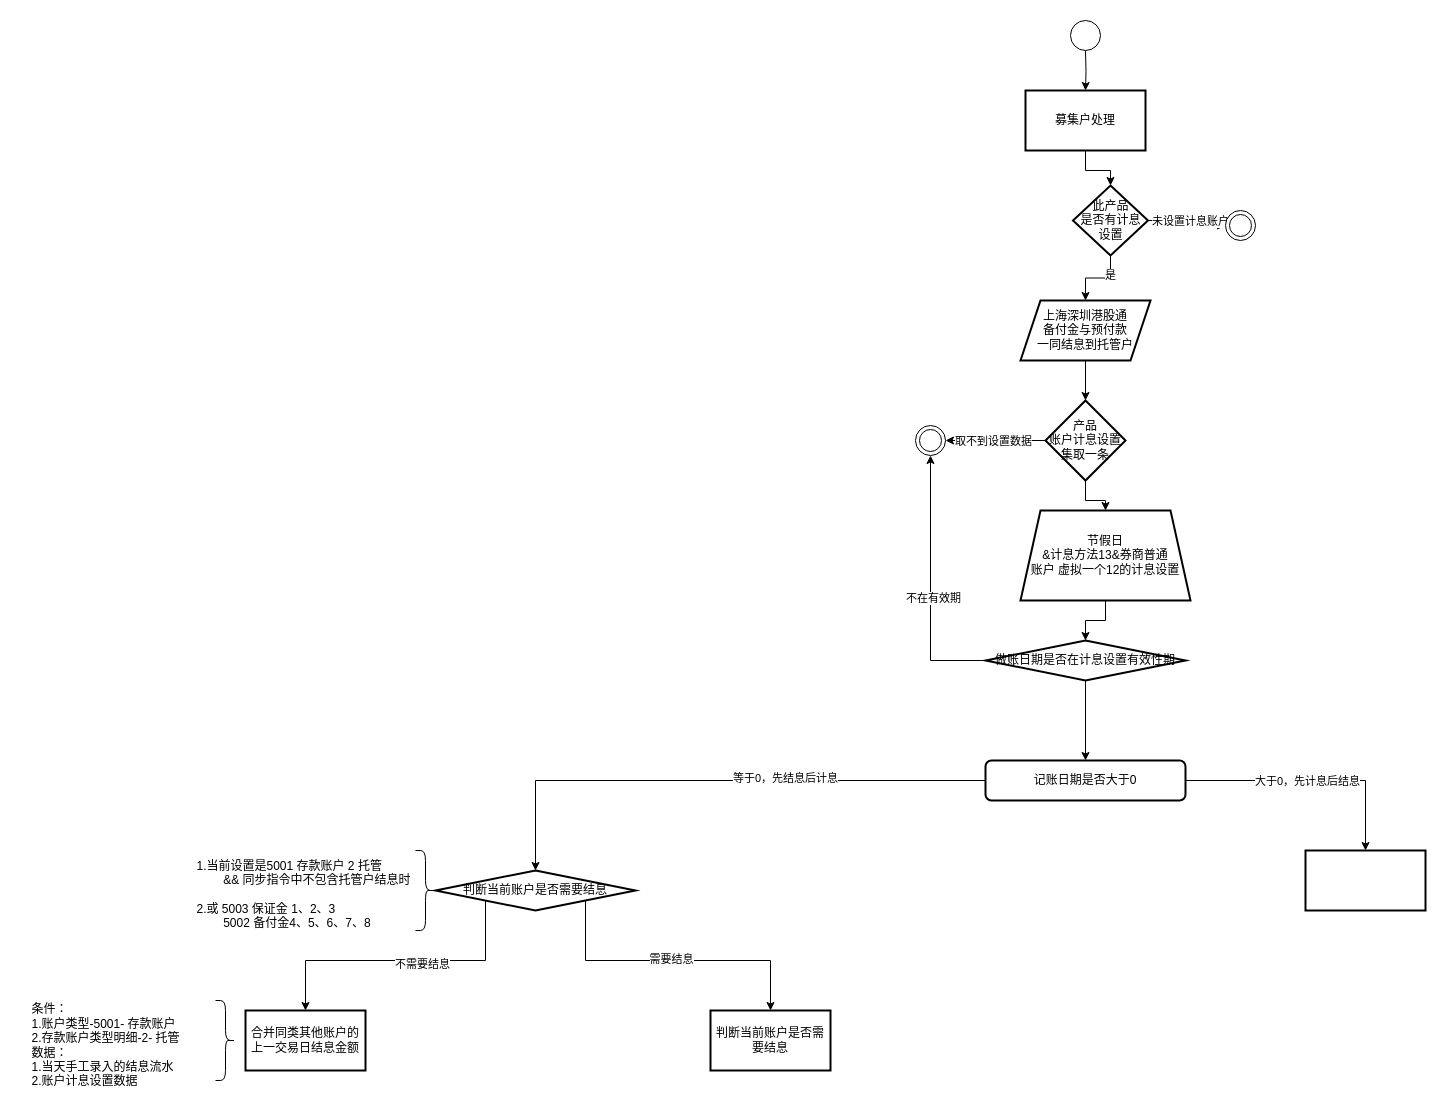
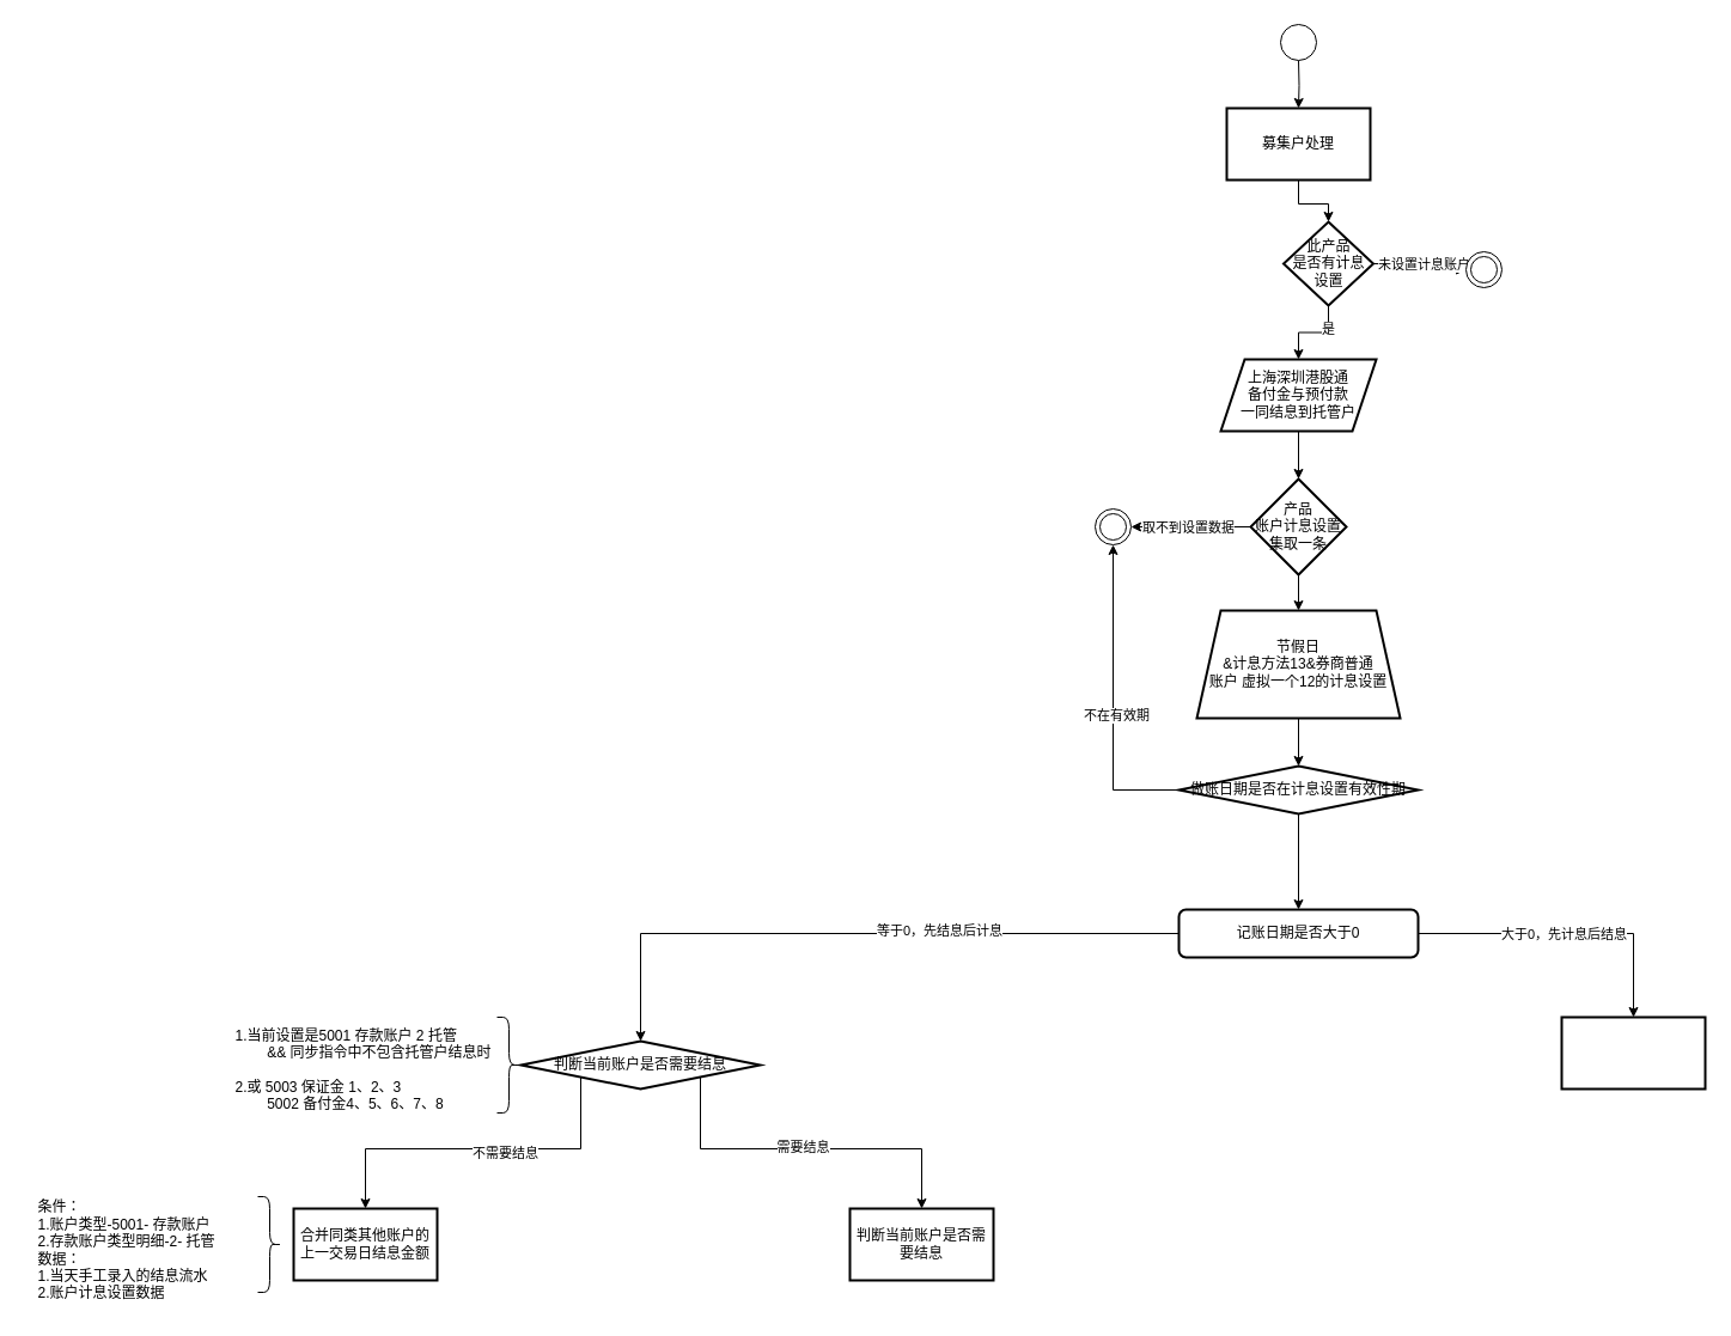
  <mxCell id="0" />
  <mxCell id="1" parent="0" />
  <mxCell id="2" value="" style="edgeStyle=orthogonalEdgeStyle;rounded=0;orthogonalLoop=1;jettySize=auto;html=1;" parent="1" target="3" edge="1"><mxGeometry relative="1" as="geometry"><mxPoint x="1085" y="50" as="sourcePoint" /></mxGeometry></mxCell>
  <mxCell id="3" value="募集户处理" style="whiteSpace=wrap;html=1;strokeWidth=2;" parent="1" vertex="1"><mxGeometry x="1025" y="90" width="120" height="60" as="geometry" /></mxCell>
  <mxCell id="4" value="" style="edgeStyle=orthogonalEdgeStyle;rounded=0;orthogonalLoop=1;jettySize=auto;html=1;" parent="1" source="5" target="15" edge="1"><mxGeometry relative="1" as="geometry" /></mxCell>
  <mxCell id="5" value="上海深圳港股通&lt;div&gt;备付金与预付款&lt;div&gt;一同结息到托管户&lt;/div&gt;&lt;/div&gt;" style="shape=parallelogram;perimeter=parallelogramPerimeter;whiteSpace=wrap;html=1;fixedSize=1;strokeWidth=2;" parent="1" vertex="1"><mxGeometry x="1020" y="300" width="130" height="60" as="geometry" /></mxCell>
  <mxCell id="6" style="edgeStyle=orthogonalEdgeStyle;rounded=0;orthogonalLoop=1;jettySize=auto;html=1;exitX=0.5;exitY=1;exitDx=0;exitDy=0;exitPerimeter=0;entryX=0.5;entryY=0;entryDx=0;entryDy=0;" parent="1" source="10" target="5" edge="1"><mxGeometry relative="1" as="geometry" /></mxCell>
  <mxCell id="7" value="是" style="edgeLabel;html=1;align=center;verticalAlign=middle;resizable=0;points=[];" parent="6" vertex="1" connectable="0"><mxGeometry x="-0.45" y="-1" relative="1" as="geometry"><mxPoint as="offset" /></mxGeometry></mxCell>
  <mxCell id="8" value="" style="edgeStyle=orthogonalEdgeStyle;rounded=0;orthogonalLoop=1;jettySize=auto;html=1;entryX=0;entryY=0.5;entryDx=0;entryDy=0;" parent="1" source="10" target="17" edge="1"><mxGeometry relative="1" as="geometry"><mxPoint x="1240" y="225" as="targetPoint" /></mxGeometry></mxCell>
  <mxCell id="9" value="未设置计息账户" style="edgeLabel;html=1;align=center;verticalAlign=middle;resizable=0;points=[];" parent="8" vertex="1" connectable="0"><mxGeometry x="-0.054" y="2" relative="1" as="geometry"><mxPoint x="1" as="offset" /></mxGeometry></mxCell>
  <mxCell id="10" value="此产品&lt;div&gt;是否有计息&lt;div&gt;设置&lt;/div&gt;&lt;/div&gt;" style="strokeWidth=2;html=1;shape=mxgraph.flowchart.decision;whiteSpace=wrap;" parent="1" vertex="1"><mxGeometry x="1072.5" y="185" width="75" height="70" as="geometry" /></mxCell>
  <mxCell id="11" style="edgeStyle=orthogonalEdgeStyle;rounded=0;orthogonalLoop=1;jettySize=auto;html=1;exitX=0.5;exitY=1;exitDx=0;exitDy=0;entryX=0.5;entryY=0;entryDx=0;entryDy=0;entryPerimeter=0;" parent="1" source="3" target="10" edge="1"><mxGeometry relative="1" as="geometry" /></mxCell>
  <mxCell id="12" value="" style="edgeStyle=orthogonalEdgeStyle;rounded=0;orthogonalLoop=1;jettySize=auto;html=1;entryX=1;entryY=0.5;entryDx=0;entryDy=0;" parent="1" source="15" target="18" edge="1"><mxGeometry relative="1" as="geometry"><mxPoint x="925" y="440" as="targetPoint" /></mxGeometry></mxCell>
  <mxCell id="13" value="取不到设置数据" style="edgeLabel;html=1;align=center;verticalAlign=middle;resizable=0;points=[];" parent="12" vertex="1" connectable="0"><mxGeometry x="0.05" relative="1" as="geometry"><mxPoint as="offset" /></mxGeometry></mxCell>
  <mxCell id="14" value="" style="edgeStyle=orthogonalEdgeStyle;rounded=0;orthogonalLoop=1;jettySize=auto;html=1;" parent="1" source="15" target="20" edge="1"><mxGeometry relative="1" as="geometry" /></mxCell>
  <mxCell id="15" value="&lt;div&gt;产品&lt;/div&gt;账户计息设置集取一条" style="rhombus;whiteSpace=wrap;html=1;strokeWidth=2;" parent="1" vertex="1"><mxGeometry x="1045" y="400" width="80" height="80" as="geometry" /></mxCell>
  <mxCell id="16" value="" style="ellipse;whiteSpace=wrap;html=1;aspect=fixed;" parent="1" vertex="1"><mxGeometry x="1070" y="20" width="30" height="30" as="geometry" /></mxCell>
  <mxCell id="17" value="" style="ellipse;shape=doubleEllipse;whiteSpace=wrap;html=1;aspect=fixed;" parent="1" vertex="1"><mxGeometry x="1225" y="210" width="30" height="30" as="geometry" /></mxCell>
  <mxCell id="18" value="" style="ellipse;shape=doubleEllipse;whiteSpace=wrap;html=1;aspect=fixed;" parent="1" vertex="1"><mxGeometry x="915" y="425" width="30" height="30" as="geometry" /></mxCell>
  <mxCell id="19" value="" style="edgeStyle=orthogonalEdgeStyle;rounded=0;orthogonalLoop=1;jettySize=auto;html=1;" parent="1" source="20" target="24" edge="1"><mxGeometry relative="1" as="geometry" /></mxCell>
- <mxCell id="20" value="节假日&lt;div&gt;&amp;amp;计息方法13&amp;amp;券商普通&lt;div&gt;账户 虚拟一个12的计息设置&lt;/div&gt;&lt;/div&gt;" style="shape=trapezoid;perimeter=trapezoidPerimeter;whiteSpace=wrap;html=1;fixedSize=1;strokeWidth=2;" parent="1" vertex="1"><mxGeometry x="1020" y="510" width="170" height="90" as="geometry" /></mxCell>
+ <mxCell id="20" value="节假日&lt;div&gt;&amp;amp;计息方法13&amp;amp;券商普通&lt;div&gt;账户 虚拟一个12的计息设置&lt;/div&gt;&lt;/div&gt;" style="shape=trapezoid;perimeter=trapezoidPerimeter;whiteSpace=wrap;html=1;fixedSize=1;strokeWidth=2;" parent="1" vertex="1"><mxGeometry x="1000" y="510" width="170" height="90" as="geometry" /></mxCell>
  <mxCell id="21" style="edgeStyle=orthogonalEdgeStyle;rounded=0;orthogonalLoop=1;jettySize=auto;html=1;exitX=0;exitY=0.5;exitDx=0;exitDy=0;entryX=0.5;entryY=1;entryDx=0;entryDy=0;" parent="1" source="24" target="18" edge="1"><mxGeometry relative="1" as="geometry" /></mxCell>
  <mxCell id="22" value="不在有效期" style="edgeLabel;html=1;align=center;verticalAlign=middle;resizable=0;points=[];" parent="21" vertex="1" connectable="0"><mxGeometry x="-0.092" y="-2" relative="1" as="geometry"><mxPoint as="offset" /></mxGeometry></mxCell>
  <mxCell id="23" value="" style="edgeStyle=orthogonalEdgeStyle;rounded=0;orthogonalLoop=1;jettySize=auto;html=1;" parent="1" source="24" target="29" edge="1"><mxGeometry relative="1" as="geometry" /></mxCell>
  <mxCell id="24" value="做账日期是否在计息设置有效性期" style="rhombus;whiteSpace=wrap;html=1;strokeWidth=2;" parent="1" vertex="1"><mxGeometry x="985" y="640" width="200" height="40" as="geometry" /></mxCell>
  <mxCell id="25" value="" style="edgeStyle=orthogonalEdgeStyle;rounded=0;orthogonalLoop=1;jettySize=auto;html=1;entryX=0.5;entryY=0;entryDx=0;entryDy=0;" parent="1" source="29" target="36" edge="1"><mxGeometry relative="1" as="geometry"><mxPoint x="805" y="810" as="targetPoint" /></mxGeometry></mxCell>
  <mxCell id="26" value="等于0，先结息后计息" style="edgeLabel;html=1;align=center;verticalAlign=middle;resizable=0;points=[];" parent="25" vertex="1" connectable="0"><mxGeometry x="-0.257" y="-3" relative="1" as="geometry"><mxPoint as="offset" /></mxGeometry></mxCell>
  <mxCell id="27" value="" style="edgeStyle=orthogonalEdgeStyle;rounded=0;orthogonalLoop=1;jettySize=auto;html=1;" parent="1" source="29" target="31" edge="1"><mxGeometry relative="1" as="geometry" /></mxCell>
  <mxCell id="28" value="大于0，先计息后结息" style="edgeLabel;html=1;align=center;verticalAlign=middle;resizable=0;points=[];" parent="27" vertex="1" connectable="0"><mxGeometry x="-0.033" relative="1" as="geometry"><mxPoint as="offset" /></mxGeometry></mxCell>
  <mxCell id="29" value="记账日期是否大于0" style="whiteSpace=wrap;html=1;strokeWidth=2;rounded=1;" parent="1" vertex="1"><mxGeometry x="985" y="760" width="200" height="40" as="geometry" /></mxCell>
  <mxCell id="30" value="合并同类其他账户的上一交易日结息金额" style="whiteSpace=wrap;html=1;strokeWidth=2;" parent="1" vertex="1"><mxGeometry x="245" y="1010" width="120" height="60" as="geometry" /></mxCell>
  <mxCell id="31" value="" style="rounded=1;whiteSpace=wrap;html=1;strokeWidth=2;arcSize=0;" parent="1" vertex="1"><mxGeometry x="1305" y="850" width="120" height="60" as="geometry" /></mxCell>
  <mxCell id="32" style="edgeStyle=orthogonalEdgeStyle;rounded=0;orthogonalLoop=1;jettySize=auto;html=1;exitX=0;exitY=1;exitDx=0;exitDy=0;entryX=0.5;entryY=0;entryDx=0;entryDy=0;" edge="1" parent="1" source="36" target="30"><mxGeometry relative="1" as="geometry"><mxPoint x="495" y="1040" as="targetPoint" /><Array as="points"><mxPoint x="485" y="960" /><mxPoint x="305" y="960" /></Array></mxGeometry></mxCell>
  <mxCell id="33" value="不需要结息" style="edgeLabel;html=1;align=center;verticalAlign=middle;resizable=0;points=[];" vertex="1" connectable="0" parent="32"><mxGeometry x="-0.145" y="3" relative="1" as="geometry"><mxPoint as="offset" /></mxGeometry></mxCell>
  <mxCell id="34" style="edgeStyle=orthogonalEdgeStyle;rounded=0;orthogonalLoop=1;jettySize=auto;html=1;exitX=1;exitY=1;exitDx=0;exitDy=0;entryX=0.5;entryY=0;entryDx=0;entryDy=0;" edge="1" parent="1" source="36" target="39"><mxGeometry relative="1" as="geometry"><mxPoint x="755" y="970" as="targetPoint" /><Array as="points"><mxPoint x="585" y="960" /><mxPoint x="770" y="960" /></Array></mxGeometry></mxCell>
  <mxCell id="35" value="需要结息" style="edgeLabel;html=1;align=center;verticalAlign=middle;resizable=0;points=[];" vertex="1" connectable="0" parent="34"><mxGeometry x="-0.017" y="2" relative="1" as="geometry"><mxPoint as="offset" /></mxGeometry></mxCell>
  <mxCell id="36" value="判断当前账户是否需要结息" style="rhombus;whiteSpace=wrap;html=1;strokeWidth=2;" vertex="1" parent="1"><mxGeometry x="435" y="870" width="200" height="40" as="geometry" /></mxCell>
  <mxCell id="37" value="" style="shape=curlyBracket;whiteSpace=wrap;html=1;rounded=1;flipH=1;labelPosition=right;verticalLabelPosition=middle;align=left;verticalAlign=middle;" vertex="1" parent="1"><mxGeometry x="415" y="850" width="20" height="80" as="geometry" /></mxCell>
  <mxCell id="38" value="&lt;div style=&quot;text-align: left;&quot;&gt;1.当前设置是5001 存款账户 2 托管&lt;/div&gt;&lt;div style=&quot;text-align: left;&quot;&gt;&amp;nbsp;&lt;span style=&quot;white-space: pre;&quot;&gt;&#09;&lt;/span&gt;&amp;amp;&amp;amp; 同步指令中不包含托管户结息时&lt;/div&gt;&lt;div style=&quot;text-align: left;&quot;&gt;&lt;br&gt;&lt;/div&gt;&lt;div style=&quot;text-align: left;&quot;&gt;2.或 5003 保证金 1、2、3&amp;nbsp;&amp;nbsp;&lt;/div&gt;&lt;div style=&quot;text-align: left;&quot;&gt;&lt;span style=&quot;white-space: pre;&quot;&gt;&#09;&lt;/span&gt;5002 备付金4、5、6、7、8&lt;/div&gt;" style="text;html=1;align=center;verticalAlign=middle;resizable=0;points=[];autosize=1;strokeColor=none;fillColor=none;" vertex="1" parent="1"><mxGeometry x="183" y="849" width="240" height="90" as="geometry" /></mxCell>
  <mxCell id="39" value="判断当前账户是否需要结息" style="whiteSpace=wrap;html=1;strokeWidth=2;" vertex="1" parent="1"><mxGeometry x="710" y="1010" width="120" height="60" as="geometry" /></mxCell>
  <mxCell id="40" value="&lt;div style=&quot;text-align: left;&quot;&gt;条件：&lt;br&gt;&lt;/div&gt;&lt;div style=&quot;text-align: left;&quot;&gt;1.账户类型-5001- 存款账户&lt;/div&gt;&lt;div style=&quot;text-align: left;&quot;&gt;2.&lt;span style=&quot;background-color: initial; text-align: center;&quot;&gt;存款账户类型明细-2- 托管&lt;/span&gt;&lt;br&gt;&lt;/div&gt;&lt;div style=&quot;text-align: left;&quot;&gt;&lt;span style=&quot;background-color: initial; text-align: center;&quot;&gt;数据：&lt;/span&gt;&lt;/div&gt;&lt;div style=&quot;text-align: left;&quot;&gt;&lt;span style=&quot;background-color: initial; text-align: center;&quot;&gt;1.当天手工录入的结息流水&lt;/span&gt;&lt;/div&gt;&lt;div style=&quot;text-align: left;&quot;&gt;&lt;span style=&quot;background-color: initial; text-align: center;&quot;&gt;2.账户计息设置数据&lt;/span&gt;&lt;/div&gt;" style="text;html=1;align=center;verticalAlign=middle;resizable=0;points=[];autosize=1;strokeColor=none;fillColor=none;" vertex="1" parent="1"><mxGeometry x="20" y="995" width="170" height="100" as="geometry" /></mxCell>
  <mxCell id="41" value="" style="shape=curlyBracket;whiteSpace=wrap;html=1;rounded=1;flipH=1;labelPosition=right;verticalLabelPosition=middle;align=left;verticalAlign=middle;" vertex="1" parent="1"><mxGeometry x="215" y="1000" width="20" height="80" as="geometry" /></mxCell>
